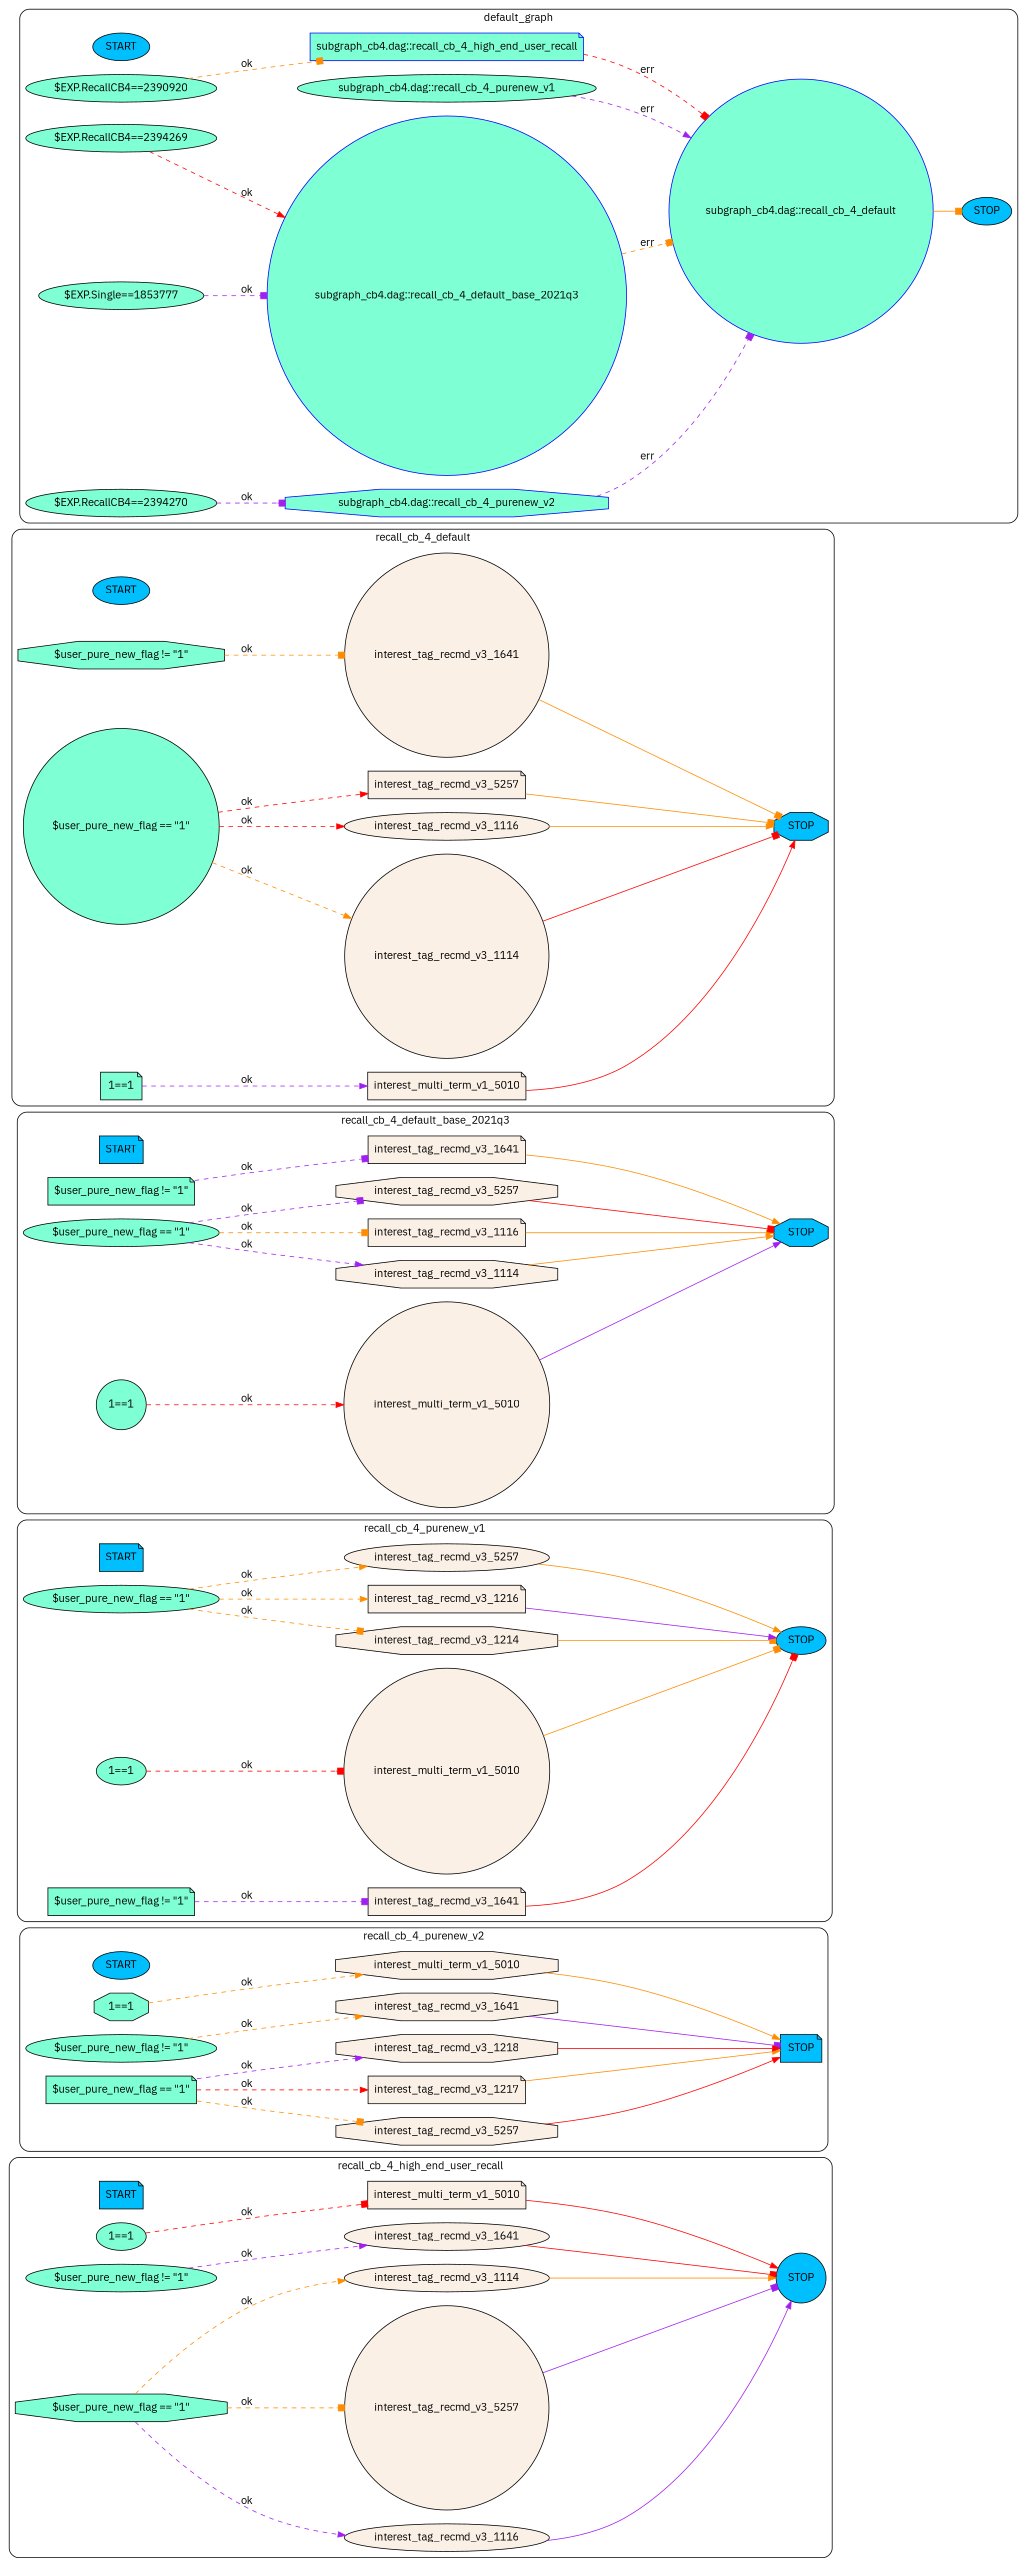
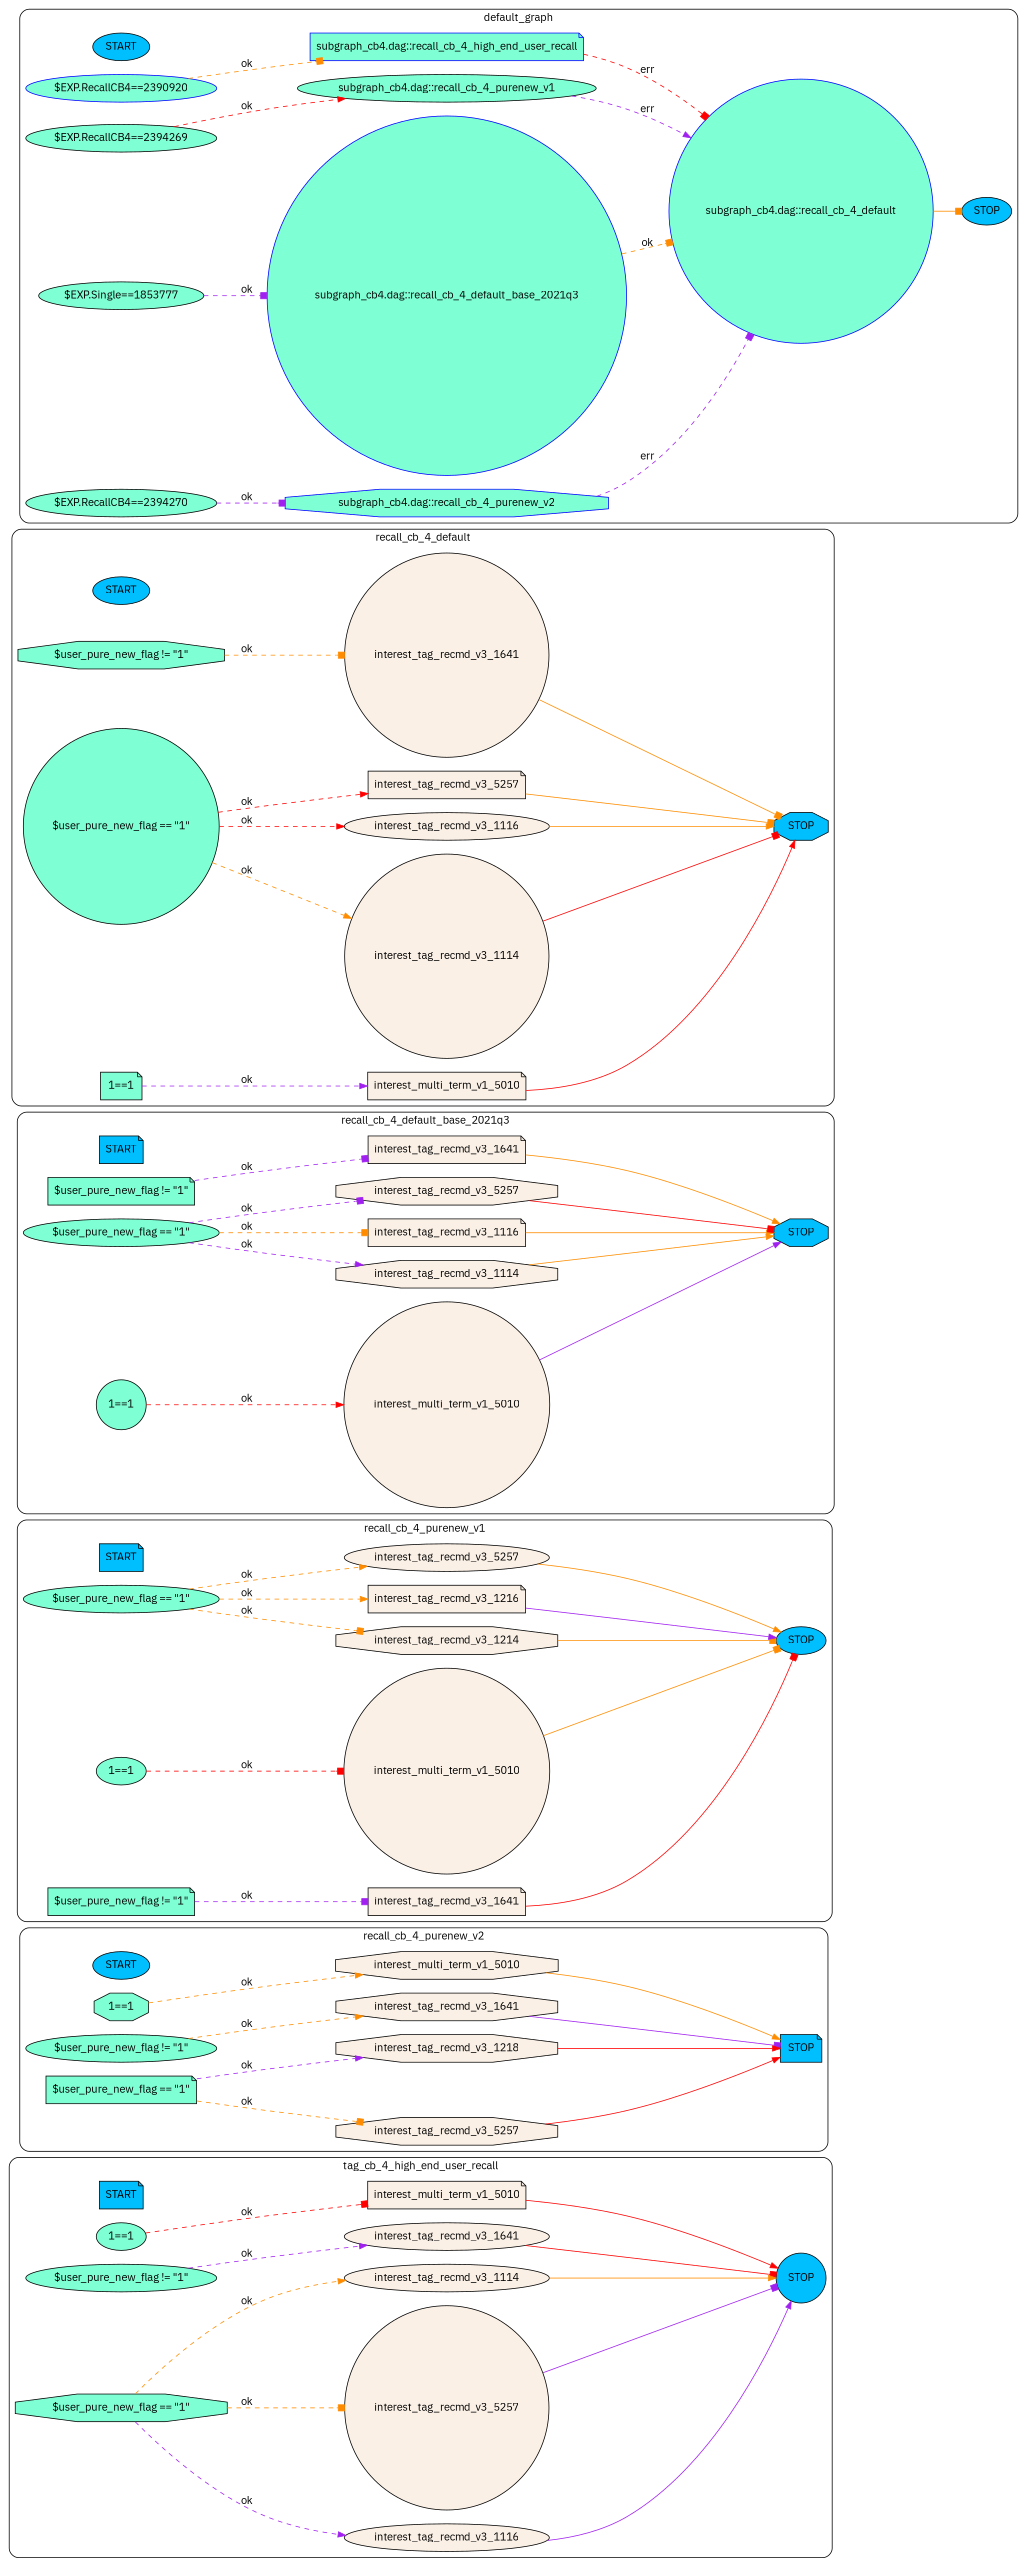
  digraph {
    fontname="IBM Plex Sans"
    rankdir=LR
    node [color=black fillcolor=linen fontname="IBM Plex Sans" shape=ellipse style=filled]
    edge [arrowhead=normal color=darkorange fontname="IBM Plex Sans" style=dashed]
    n1 [fillcolor=deepskyblue label=START shape=note]
    n2 [fillcolor=deepskyblue label=STOP shape=circle]
    n3 [label=interest_tag_recmd_v3_1116]
    n4 [label=interest_tag_recmd_v3_5257 shape=circle]
    n5 [fillcolor=aquamarine label="1==1"]
    n6 [label=interest_multi_term_v1_5010 shape=note]
    n7 [fillcolor=aquamarine label="$user_pure_new_flag != \"1\""]
    n8 [label=interest_tag_recmd_v3_1641]
    n9 [fillcolor=aquamarine label="$user_pure_new_flag == \"1\"" shape=octagon]
    n10 [label=interest_tag_recmd_v3_1114]
    n11 [fillcolor=deepskyblue label=START]
    n12 [fillcolor=deepskyblue label=STOP shape=note]
    n13 [label=interest_tag_recmd_v3_5257 shape=octagon]
    n14 [fillcolor=aquamarine label="1==1" shape=octagon]
    n15 [label=interest_multi_term_v1_5010 shape=octagon]
    n16 [fillcolor=aquamarine label="$user_pure_new_flag != \"1\""]
    n17 [label=interest_tag_recmd_v3_1641 shape=octagon]
    n18 [fillcolor=aquamarine label="$user_pure_new_flag == \"1\"" shape=note]
-   n19 [label=interest_tag_recmd_v3_1217 shape=note]
    n20 [label=interest_tag_recmd_v3_1218 shape=octagon]
    n21 [fillcolor=deepskyblue label=START shape=note]
    n22 [fillcolor=deepskyblue label=STOP]
    n23 [label=interest_tag_recmd_v3_1641 shape=note]
    n24 [fillcolor=aquamarine label="$user_pure_new_flag == \"1\""]
    n25 [label=interest_tag_recmd_v3_1214 shape=octagon]
    n26 [label=interest_tag_recmd_v3_1216 shape=note]
    n27 [label=interest_tag_recmd_v3_5257]
    n28 [fillcolor=aquamarine label="1==1"]
    n29 [label=interest_multi_term_v1_5010 shape=circle]
    n30 [fillcolor=aquamarine label="$user_pure_new_flag != \"1\"" shape=note]
    n31 [fillcolor=deepskyblue label=START shape=note]
    n32 [fillcolor=deepskyblue label=STOP shape=octagon]
    n33 [fillcolor=aquamarine label="$user_pure_new_flag != \"1\"" shape=note]
    n34 [label=interest_tag_recmd_v3_1641 shape=note]
    n35 [fillcolor=aquamarine label="$user_pure_new_flag == \"1\""]
    n36 [label=interest_tag_recmd_v3_1114 shape=octagon]
    n37 [label=interest_tag_recmd_v3_1116 shape=note]
    n38 [label=interest_tag_recmd_v3_5257 shape=octagon]
    n39 [fillcolor=aquamarine label="1==1" shape=circle]
    n40 [label=interest_multi_term_v1_5010 shape=circle]
    n41 [fillcolor=deepskyblue label=START]
    n42 [fillcolor=deepskyblue label=STOP shape=octagon]
    n43 [label=interest_multi_term_v1_5010 shape=note]
    n44 [fillcolor=aquamarine label="$user_pure_new_flag != \"1\"" shape=octagon]
    n45 [label=interest_tag_recmd_v3_1641 shape=circle]
    n46 [fillcolor=aquamarine label="$user_pure_new_flag == \"1\"" shape=circle]
    n47 [label=interest_tag_recmd_v3_1114 shape=circle]
    n48 [label=interest_tag_recmd_v3_1116]
    n49 [label=interest_tag_recmd_v3_5257 shape=note]
    n50 [fillcolor=aquamarine label="1==1" shape=note]
    n51 [fillcolor=deepskyblue label=START]
    n52 [fillcolor=deepskyblue label=STOP]
    n53 [color=blue fillcolor=aquamarine label="subgraph_cb4.dag::recall_cb_4_high_end_user_recall" shape=note]
    n54 [color=blue fillcolor=aquamarine label="subgraph_cb4.dag::recall_cb_4_default" shape=circle]
    n55 [fillcolor=aquamarine label="$EXP.RecallCB4==2394269"]
    n56 [fillcolor=aquamarine label="subgraph_cb4.dag::recall_cb_4_purenew_v1"]
-   n57 [fillcolor=aquamarine label="$EXP.RecallCB4==2390920"]
+   n57 [color=blue fillcolor=aquamarine label="$EXP.RecallCB4==2390920"]
    n58 [color=blue fillcolor=aquamarine label="subgraph_cb4.dag::recall_cb_4_purenew_v2" shape=octagon]
    n59 [fillcolor=aquamarine label="$EXP.Single==1853777"]
    n60 [color=blue fillcolor=aquamarine label="subgraph_cb4.dag::recall_cb_4_default_base_2021q3" shape=circle]
    n61 [fillcolor=aquamarine label="$EXP.RecallCB4==2394270"]
    subgraph cluster_1 {
-     label=recall_cb_4_high_end_user_recall
+     label=tag_cb_4_high_end_user_recall
      style=rounded
      n1
      n2
      n3
      n4
      n5
      n6
      n7
      n8
      n9
      n10
    }
    subgraph cluster_2 {
      label=recall_cb_4_purenew_v2
      style=rounded
      n11
      n12
      n13
      n14
      n15
      n16
      n17
      n18
-     n19
      n20
    }
    subgraph cluster_3 {
      label=recall_cb_4_purenew_v1
      style=rounded
      n21
      n22
      n23
      n24
      n25
      n26
      n27
      n28
      n29
      n30
    }
    subgraph cluster_4 {
      label=recall_cb_4_default_base_2021q3
      style=rounded
      n31
      n32
      n33
      n34
      n35
      n36
      n37
      n38
      n39
      n40
    }
    subgraph cluster_5 {
      label=recall_cb_4_default
      style=rounded
      n41
      n42
      n43
      n44
      n45
      n46
      n47
      n48
      n49
      n50
    }
    subgraph cluster_6 {
      label=default_graph
      style=rounded
      n51
      n52
      n53
      n54
      n55
      n56
      n57
      n58
      n59
      n60
      n61
    }
    n3 -> n2 [color=purple style=""]
    n4 -> n2 [arrowhead=box color=purple style=""]
    n5 -> n6 [arrowhead=box color=red label=ok]
    n6 -> n2 [color=red style=""]
    n7 -> n8 [color=purple label=ok]
    n8 -> n2 [arrowhead=box color=red style=""]
    n9 -> n3 [color=purple label=ok]
    n9 -> n4 [arrowhead=box label=ok]
    n9 -> n10 [label=ok]
    n10 -> n2 [style=""]
    n13 -> n12 [color=red style=""]
    n14 -> n15 [label=ok]
    n15 -> n12 [style=""]
    n16 -> n17 [label=ok]
    n17 -> n12 [arrowhead=box color=purple style=""]
    n18 -> n13 [arrowhead=box label=ok]
-   n18 -> n19 [color=red label=ok]
    n18 -> n20 [color=purple label=ok]
-   n19 -> n12 [style=""]
    n20 -> n12 [color=red style=""]
    n23 -> n22 [arrowhead=box color=red style=""]
    n24 -> n25 [arrowhead=box label=ok]
    n24 -> n26 [label=ok]
    n24 -> n27 [label=ok]
    n25 -> n22 [arrowhead=box style=""]
    n26 -> n22 [color=purple style=""]
    n27 -> n22 [style=""]
    n28 -> n29 [arrowhead=box color=red label=ok]
    n29 -> n22 [arrowhead=box style=""]
    n30 -> n23 [arrowhead=box color=purple label=ok]
    n33 -> n34 [arrowhead=box color=purple label=ok]
    n34 -> n32 [style=""]
    n35 -> n36 [color=purple label=ok]
    n35 -> n37 [arrowhead=box label=ok]
    n35 -> n38 [arrowhead=box color=purple label=ok]
    n36 -> n32 [style=""]
    n37 -> n32 [style=""]
    n38 -> n32 [arrowhead=box color=red style=""]
    n39 -> n40 [color=red label=ok]
    n40 -> n32 [color=purple style=""]
    n43 -> n42 [color=red style=""]
    n44 -> n45 [arrowhead=box label=ok]
    n45 -> n42 [arrowhead=box style=""]
    n46 -> n47 [label=ok]
    n46 -> n48 [color=red label=ok]
    n46 -> n49 [color=red label=ok]
    n47 -> n42 [arrowhead=box color=red style=""]
    n48 -> n42 [style=""]
    n49 -> n42 [arrowhead=box style=""]
    n50 -> n43 [color=purple label=ok]
    n53 -> n54 [arrowhead=box color=red label=err]
    n54 -> n52 [arrowhead=box style=""]
-   n55 -> n60 [color=red label=ok]
+   n55 -> n56 [color=red label=ok]
    n56 -> n54 [color=purple label=err]
    n57 -> n53 [arrowhead=box label=ok]
    n58 -> n54 [arrowhead=box color=purple label=err]
    n59 -> n60 [arrowhead=box color=purple label=ok]
-   n60 -> n54 [arrowhead=box label=err]
+   n60 -> n54 [arrowhead=box label=ok]
    n61 -> n58 [arrowhead=box color=purple label=ok]
  }
